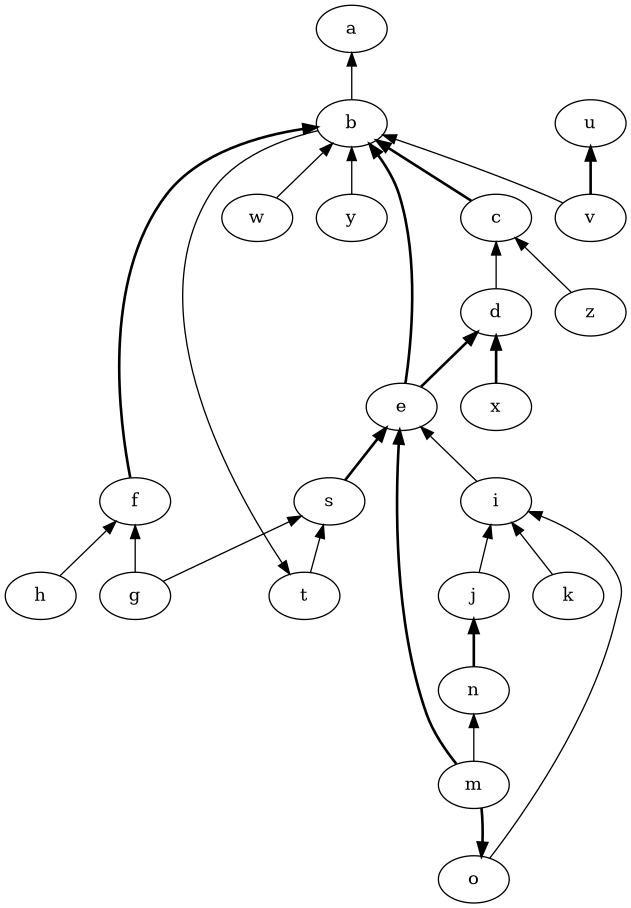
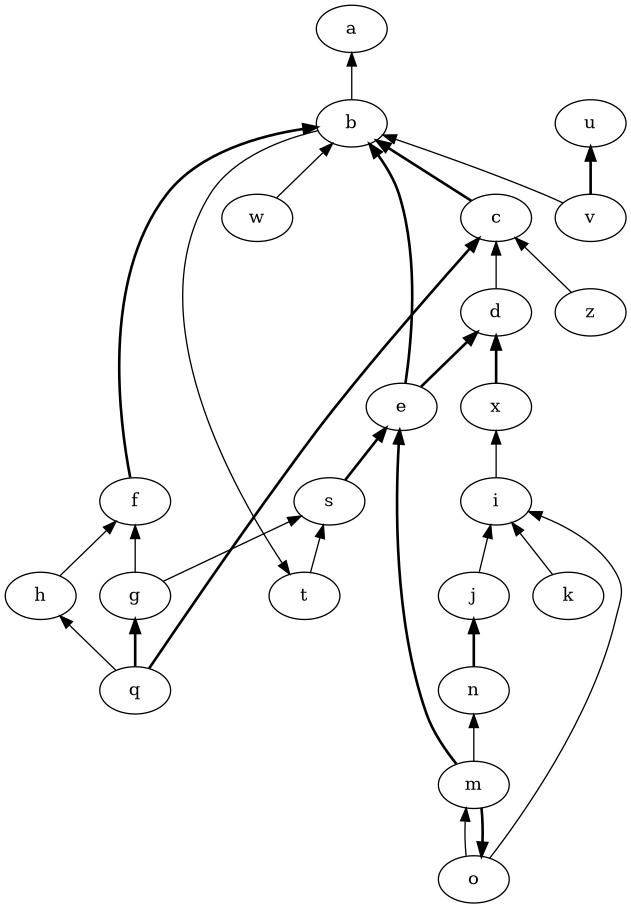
  digraph {
    edge [dir=back style=solid]
    a
    b
    c
    e
    f
    v
    w
-   y
    d
+   q
    z
    s
    i
    m
    h
    g
    t
    u
    x
    j
    k
    o
    n
    a -> b
    b -> c [style=bold]
    b -> e [style=bold]
    b -> f [style=bold]
    b -> v
    b -> w
-   b -> y
    c -> d
+   c -> q [style=bold]
    c -> z
    e -> s [style=bold]
-   e -> i
+   x -> i
    e -> m [style=bold]
    f -> h
    f -> g
    d -> e [style=bold]
    d -> x [style=bold]
    s -> g
    s -> t
    i -> j
    i -> k
    i -> o
+   m -> o
+   h -> q
+   g -> q [style=bold]
    t -> b
    u -> v [style=bold]
    j -> n [style=bold]
    o -> m [style=bold]
    n -> m
  }
